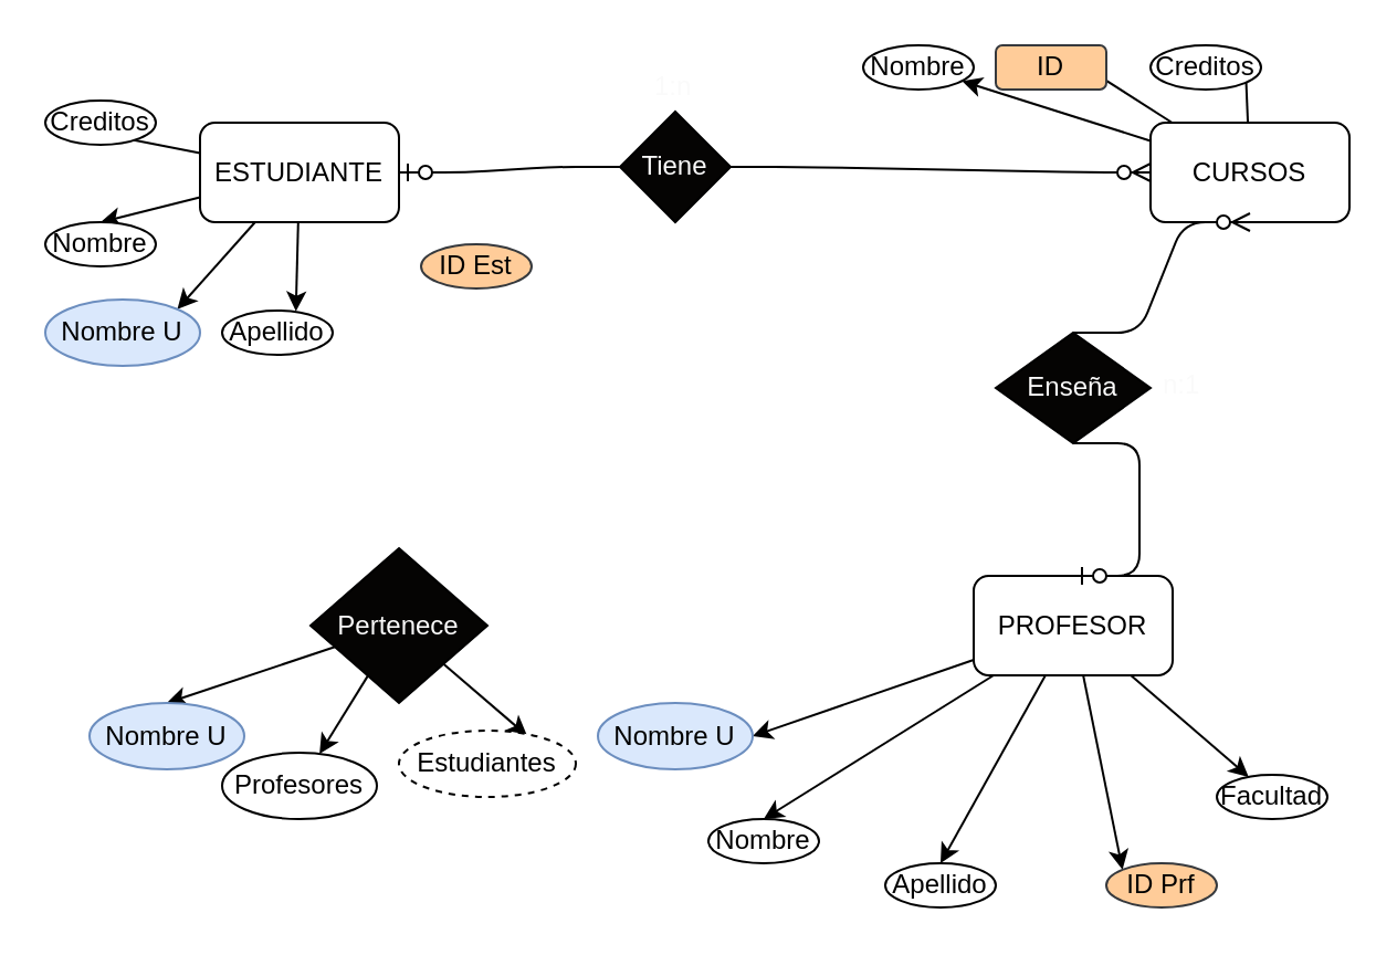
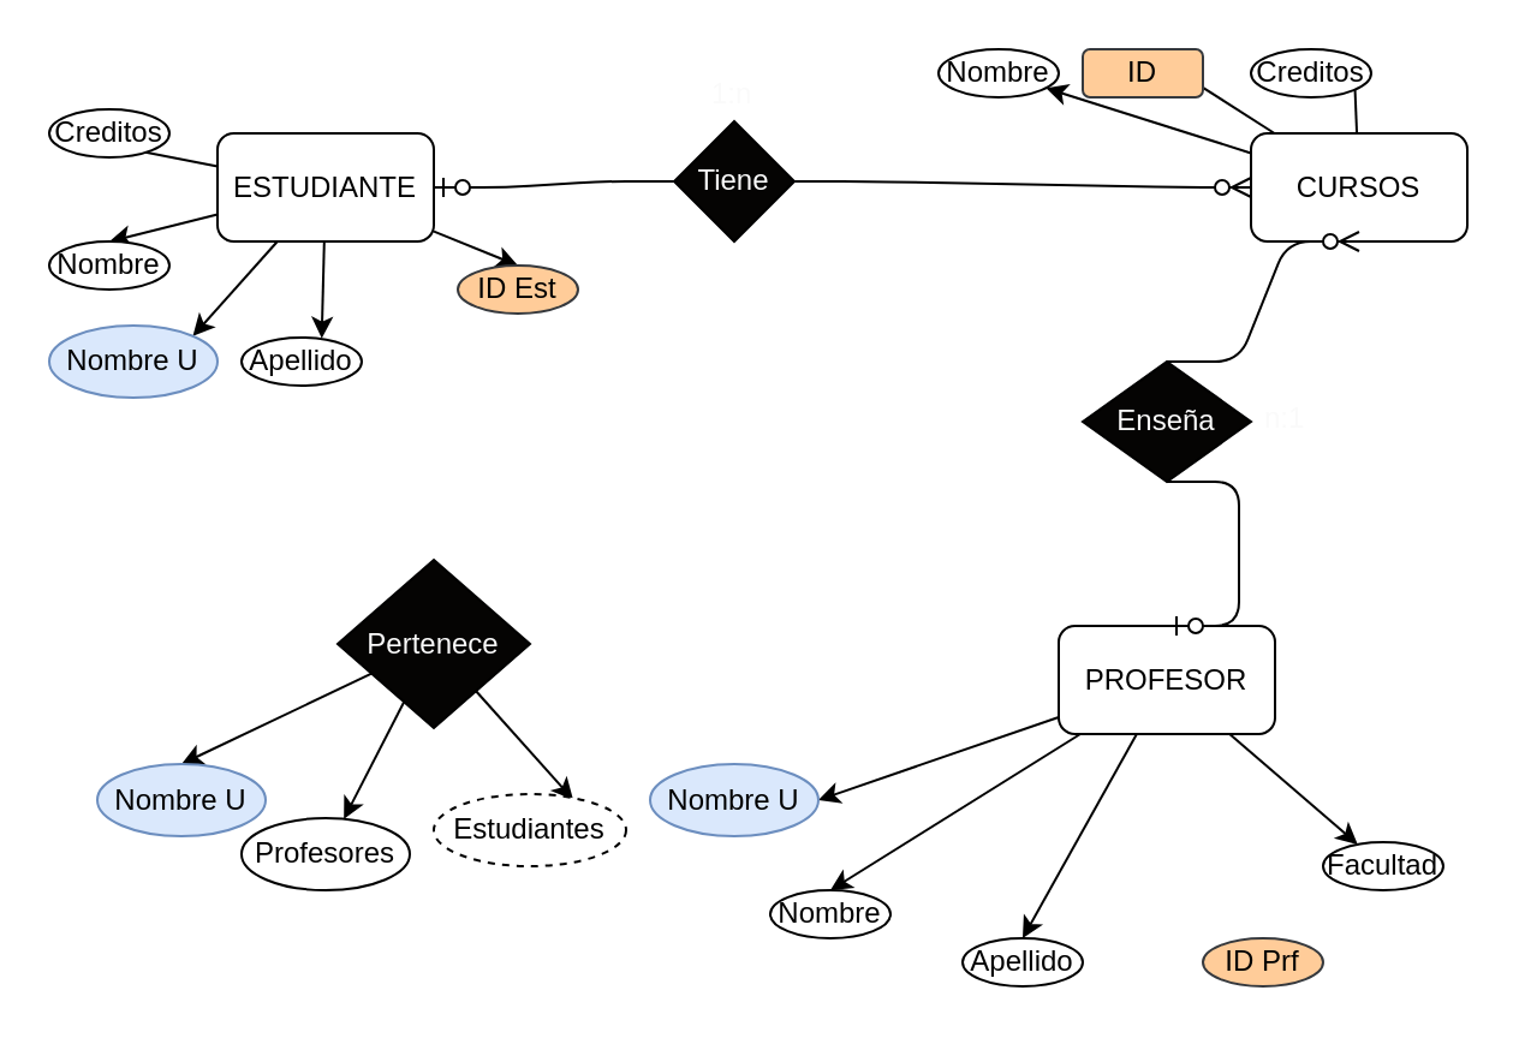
  <mxCell id="0" />
  <mxCell id="1" parent="0" />
  <mxCell id="2" style="edgeStyle=none;html=1;entryX=0.5;entryY=0;entryDx=0;entryDy=0;" edge="1" parent="1" source="7" target="18"><mxGeometry relative="1" as="geometry" /></mxCell>
  <mxCell id="3" style="edgeStyle=none;html=1;entryX=0.667;entryY=0.017;entryDx=0;entryDy=0;entryPerimeter=0;" edge="1" parent="1" source="7" target="19"><mxGeometry relative="1" as="geometry" /></mxCell>
+ <mxCell id="4" style="edgeStyle=none;html=1;entryX=0.5;entryY=0;entryDx=0;entryDy=0;" edge="1" parent="1" source="7" target="20"><mxGeometry relative="1" as="geometry" /></mxCell>
  <mxCell id="5" style="edgeStyle=none;html=1;entryX=0;entryY=0.5;entryDx=0;entryDy=0;" edge="1" parent="1" source="7" target="21"><mxGeometry relative="1" as="geometry" /></mxCell>
  <mxCell id="6" style="edgeStyle=none;html=1;entryX=1;entryY=0;entryDx=0;entryDy=0;fontColor=#FAFAFA;" edge="1" parent="1" source="7" target="41"><mxGeometry relative="1" as="geometry" /></mxCell>
  <mxCell id="7" value="ESTUDIANTE" style="rounded=1;whiteSpace=wrap;html=1;" vertex="1" parent="1"><mxGeometry x="90" y="55" width="90" height="45" as="geometry" /></mxCell>
  <mxCell id="8" style="edgeStyle=none;html=1;" edge="1" parent="1" source="11" target="23"><mxGeometry relative="1" as="geometry" /></mxCell>
  <mxCell id="9" style="edgeStyle=none;html=1;entryX=1;entryY=0;entryDx=0;entryDy=0;" edge="1" parent="1" source="11" target="22"><mxGeometry relative="1" as="geometry" /></mxCell>
  <mxCell id="10" style="edgeStyle=none;html=1;entryX=0.5;entryY=0;entryDx=0;entryDy=0;" edge="1" parent="1" source="11" target="24"><mxGeometry relative="1" as="geometry" /></mxCell>
  <mxCell id="11" value="CURSOS" style="rounded=1;whiteSpace=wrap;html=1;" vertex="1" parent="1"><mxGeometry x="520" y="55" width="90" height="45" as="geometry" /></mxCell>
  <mxCell id="12" style="edgeStyle=none;html=1;entryX=0.5;entryY=0;entryDx=0;entryDy=0;" edge="1" parent="1" source="17" target="25"><mxGeometry relative="1" as="geometry" /></mxCell>
  <mxCell id="13" style="edgeStyle=none;html=1;entryX=0.5;entryY=0;entryDx=0;entryDy=0;" edge="1" parent="1" source="17" target="26"><mxGeometry relative="1" as="geometry" /></mxCell>
- <mxCell id="14" style="edgeStyle=none;html=1;entryX=0;entryY=0;entryDx=0;entryDy=0;" edge="1" parent="1" source="17" target="28"><mxGeometry relative="1" as="geometry" /></mxCell>
  <mxCell id="15" style="edgeStyle=none;html=1;" edge="1" parent="1" source="17" target="27"><mxGeometry relative="1" as="geometry" /></mxCell>
  <mxCell id="16" style="edgeStyle=none;html=1;entryX=1;entryY=0.5;entryDx=0;entryDy=0;fontColor=#FAFAFA;" edge="1" parent="1" source="17" target="42"><mxGeometry relative="1" as="geometry" /></mxCell>
  <mxCell id="17" value="PROFESOR" style="rounded=1;whiteSpace=wrap;html=1;" vertex="1" parent="1"><mxGeometry x="440" y="260" width="90" height="45" as="geometry" /></mxCell>
  <mxCell id="18" value="Nombre&lt;span style=&quot;color: rgba(0, 0, 0, 0); font-family: monospace; font-size: 0px; text-align: start; background-color: rgb(251, 251, 251);&quot;&gt;%3CmxGraphModel%3E%3Croot%3E%3CmxCell%20id%3D%220%22%2F%3E%3CmxCell%20id%3D%221%22%20parent%3D%220%22%2F%3E%3CmxCell%20id%3D%222%22%20value%3D%22%22%20style%3D%22endArrow%3Dnone%3Bhtml%3D1%3Brounded%3D0%3BentryX%3D0%3BentryY%3D1%3BentryDx%3D0%3BentryDy%3D0%3B%22%20edge%3D%221%22%20parent%3D%221%22%3E%3CmxGeometry%20width%3D%2250%22%20height%3D%2250%22%20relative%3D%221%22%20as%3D%22geometry%22%3E%3CmxPoint%20x%3D%2260%22%20y%3D%22110%22%20as%3D%22sourcePoint%22%2F%3E%3CmxPoint%20x%3D%2290%22%20y%3D%2270%22%20as%3D%22targetPoint%22%2F%3E%3C%2FmxGeometry%3E%3C%2FmxCell%3E%3C%2Froot%3E%3C%2FmxGraphModel%3E&lt;/span&gt;" style="ellipse;whiteSpace=wrap;html=1;" vertex="1" parent="1"><mxGeometry x="20" y="100" width="50" height="20" as="geometry" /></mxCell>
  <mxCell id="19" value="Apellido" style="ellipse;whiteSpace=wrap;html=1;" vertex="1" parent="1"><mxGeometry x="100" y="140" width="50" height="20" as="geometry" /></mxCell>
  <mxCell id="20" value="ID Est" style="ellipse;whiteSpace=wrap;html=1;fillColor=#ffcc99;strokeColor=#36393d;fontColor=#000000;" vertex="1" parent="1"><mxGeometry x="190" y="110" width="50" height="20" as="geometry" /></mxCell>
  <mxCell id="21" value="Creditos" style="ellipse;whiteSpace=wrap;html=1;" vertex="1" parent="1"><mxGeometry x="20" y="45" width="50" height="20" as="geometry" /></mxCell>
  <mxCell id="22" value="Creditos" style="ellipse;whiteSpace=wrap;html=1;" vertex="1" parent="1"><mxGeometry x="520" y="20" width="50" height="20" as="geometry" /></mxCell>
  <mxCell id="23" value="Nombre" style="ellipse;whiteSpace=wrap;html=1;" vertex="1" parent="1"><mxGeometry x="390" y="20" width="50" height="20" as="geometry" /></mxCell>
  <mxCell id="24" value="ID" style="whiteSpace=wrap;html=1;fillColor=#ffcc99;strokeColor=#36393d;fontColor=#000000;rounded=1;" vertex="1" parent="1"><mxGeometry x="450" y="20" width="50" height="20" as="geometry" /></mxCell>
  <mxCell id="25" value="Nombre&lt;span style=&quot;color: rgba(0, 0, 0, 0); font-family: monospace; font-size: 0px; text-align: start; background-color: rgb(251, 251, 251);&quot;&gt;%3CmxGraphModel%3E%3Croot%3E%3CmxCell%20id%3D%220%22%2F%3E%3CmxCell%20id%3D%221%22%20parent%3D%220%22%2F%3E%3CmxCell%20id%3D%222%22%20value%3D%22%22%20style%3D%22endArrow%3Dnone%3Bhtml%3D1%3Brounded%3D0%3BentryX%3D0%3BentryY%3D1%3BentryDx%3D0%3BentryDy%3D0%3B%22%20edge%3D%221%22%20parent%3D%221%22%3E%3CmxGeometry%20width%3D%2250%22%20height%3D%2250%22%20relative%3D%221%22%20as%3D%22geometry%22%3E%3CmxPoint%20x%3D%2260%22%20y%3D%22110%22%20as%3D%22sourcePoint%22%2F%3E%3CmxPoint%20x%3D%2290%22%20y%3D%2270%22%20as%3D%22targetPoint%22%2F%3E%3C%2FmxGeometry%3E%3C%2FmxCell%3E%3C%2Froot%3E%3C%2FmxGraphModel%3E&lt;/span&gt;" style="ellipse;whiteSpace=wrap;html=1;" vertex="1" parent="1"><mxGeometry x="320" y="370" width="50" height="20" as="geometry" /></mxCell>
  <mxCell id="26" value="Apellido" style="ellipse;whiteSpace=wrap;html=1;" vertex="1" parent="1"><mxGeometry x="400" y="390" width="50" height="20" as="geometry" /></mxCell>
  <mxCell id="27" value="Facultad" style="ellipse;whiteSpace=wrap;html=1;" vertex="1" parent="1"><mxGeometry x="550" y="350" width="50" height="20" as="geometry" /></mxCell>
  <mxCell id="28" value="ID Prf" style="ellipse;whiteSpace=wrap;html=1;fillColor=#ffcc99;strokeColor=#36393d;fontColor=#000000;" vertex="1" parent="1"><mxGeometry x="500" y="390" width="50" height="20" as="geometry" /></mxCell>
  <mxCell id="29" value="Tiene" style="rhombus;whiteSpace=wrap;html=1;fontColor=#FAFAFA;fillColor=#050403;" vertex="1" parent="1"><mxGeometry x="280" y="50" width="50" height="50" as="geometry" /></mxCell>
  <mxCell id="30" value="" style="edgeStyle=entityRelationEdgeStyle;fontSize=12;html=1;endArrow=ERzeroToOne;endFill=1;fontColor=#FAFAFA;entryX=1;entryY=0.5;entryDx=0;entryDy=0;exitX=0;exitY=0.5;exitDx=0;exitDy=0;" edge="1" parent="1" source="29" target="7"><mxGeometry width="100" height="100" relative="1" as="geometry"><mxPoint x="240" y="220" as="sourcePoint" /><mxPoint x="350" y="180" as="targetPoint" /></mxGeometry></mxCell>
  <mxCell id="31" value="" style="edgeStyle=entityRelationEdgeStyle;fontSize=12;html=1;endArrow=ERzeroToMany;endFill=1;fontColor=#FAFAFA;entryX=0;entryY=0.5;entryDx=0;entryDy=0;" edge="1" parent="1" source="29" target="11"><mxGeometry width="100" height="100" relative="1" as="geometry"><mxPoint x="250" y="280" as="sourcePoint" /><mxPoint x="350" y="180" as="targetPoint" /></mxGeometry></mxCell>
  <mxCell id="32" value="1:n" style="text;strokeColor=none;fillColor=none;spacingLeft=4;spacingRight=4;overflow=hidden;rotatable=0;points=[[0,0.5],[1,0.5]];portConstraint=eastwest;fontSize=12;fontColor=#FAFAFA;" vertex="1" parent="1"><mxGeometry x="290" y="25" width="40" height="30" as="geometry" /></mxCell>
  <mxCell id="33" value="Enseña" style="rhombus;whiteSpace=wrap;html=1;fontColor=#FAFAFA;fillColor=#050403;" vertex="1" parent="1"><mxGeometry x="450" y="150" width="70" height="50" as="geometry" /></mxCell>
  <mxCell id="34" value="" style="edgeStyle=entityRelationEdgeStyle;fontSize=12;html=1;endArrow=ERzeroToMany;endFill=1;fontColor=#FAFAFA;entryX=0.5;entryY=1;entryDx=0;entryDy=0;exitX=0.5;exitY=0;exitDx=0;exitDy=0;" edge="1" parent="1" source="33" target="11"><mxGeometry width="100" height="100" relative="1" as="geometry"><mxPoint x="250" y="300" as="sourcePoint" /><mxPoint x="350" y="200" as="targetPoint" /></mxGeometry></mxCell>
  <mxCell id="35" value="" style="edgeStyle=entityRelationEdgeStyle;fontSize=12;html=1;endArrow=ERzeroToOne;endFill=1;fontColor=#FAFAFA;entryX=0.5;entryY=0;entryDx=0;entryDy=0;exitX=0.5;exitY=1;exitDx=0;exitDy=0;" edge="1" parent="1" source="33" target="17"><mxGeometry width="100" height="100" relative="1" as="geometry"><mxPoint x="250" y="300" as="sourcePoint" /><mxPoint x="350" y="200" as="targetPoint" /></mxGeometry></mxCell>
  <mxCell id="36" value="n:1" style="text;strokeColor=none;fillColor=none;spacingLeft=4;spacingRight=4;overflow=hidden;rotatable=0;points=[[0,0.5],[1,0.5]];portConstraint=eastwest;fontSize=12;fontColor=#FAFAFA;" vertex="1" parent="1"><mxGeometry x="520" y="160" width="40" height="30" as="geometry" /></mxCell>
  <mxCell id="37" style="edgeStyle=none;html=1;entryX=0.5;entryY=0;entryDx=0;entryDy=0;fontColor=#000000;" edge="1" parent="1" source="40" target="43"><mxGeometry relative="1" as="geometry" /></mxCell>
  <mxCell id="38" style="edgeStyle=none;html=1;fontColor=#000000;" edge="1" parent="1" source="40" target="44"><mxGeometry relative="1" as="geometry" /></mxCell>
  <mxCell id="39" style="edgeStyle=none;html=1;entryX=0.725;entryY=0.078;entryDx=0;entryDy=0;entryPerimeter=0;fontColor=#000000;" edge="1" parent="1" source="40" target="45"><mxGeometry relative="1" as="geometry" /></mxCell>
- <mxCell id="40" value="Pertenece" style="rhombus;whiteSpace=wrap;html=1;fontColor=#FAFAFA;fillColor=#050403;" vertex="1" parent="1"><mxGeometry x="140" y="247.5" width="80" height="70" as="geometry" /></mxCell>
+ <mxCell id="40" value="Pertenece" style="rhombus;whiteSpace=wrap;html=1;fontColor=#FAFAFA;fillColor=#050403;" vertex="1" parent="1"><mxGeometry x="140" y="232.5" width="80" height="70" as="geometry" /></mxCell>
  <mxCell id="41" value="Nombre U" style="ellipse;whiteSpace=wrap;html=1;fillColor=#dae8fc;strokeColor=#6c8ebf;fontColor=#000000;" vertex="1" parent="1"><mxGeometry x="20" y="135" width="70" height="30" as="geometry" /></mxCell>
  <mxCell id="42" value="Nombre U" style="ellipse;whiteSpace=wrap;html=1;fillColor=#dae8fc;strokeColor=#6c8ebf;fontColor=#000000;" vertex="1" parent="1"><mxGeometry x="270" y="317.5" width="70" height="30" as="geometry" /></mxCell>
  <mxCell id="43" value="Nombre U" style="ellipse;whiteSpace=wrap;html=1;fillColor=#dae8fc;strokeColor=#6c8ebf;fontColor=#000000;" vertex="1" parent="1"><mxGeometry x="40" y="317.5" width="70" height="30" as="geometry" /></mxCell>
  <mxCell id="44" value="Profesores" style="ellipse;whiteSpace=wrap;html=1;" vertex="1" parent="1"><mxGeometry x="100" y="340" width="70" height="30" as="geometry" /></mxCell>
  <mxCell id="45" value="Estudiantes" style="ellipse;whiteSpace=wrap;html=1;dashed=1;" vertex="1" parent="1"><mxGeometry x="180" y="330" width="80" height="30" as="geometry" /></mxCell>
